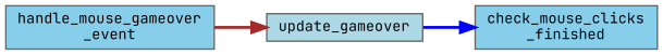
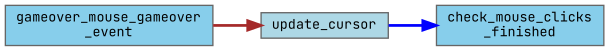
  digraph {
    fontname="JetBrains Mono"
    rankdir=LR
    node [color=grey40 fillcolor=skyblue fontname="JetBrains Mono" fontsize=10 shape=box style=filled]
    edge [fontname="JetBrains Mono" fontsize=10 labelfontname=Helvetica labelfontsize=10 style=bold]
-   n1 [color=gray40 fontcolor=black height=0.2 label="handle_mouse_gameover\l_event" width=0.4]
-   n2 [fillcolor=lightblue height=0.2 label=update_gameover width=0.4]
+   n1 [color=gray40 fontcolor=black height=0.2 label="gameover_mouse_gameover\l_event" width=0.4]
+   n2 [fillcolor=lightblue height=0.2 label=update_cursor width=0.4]
    n3 [height=0.2 label="check_mouse_clicks\l_finished" width=0.4]
    n1 -> n2 [color=brown]
    n2 -> n3 [color=blue]
  }
